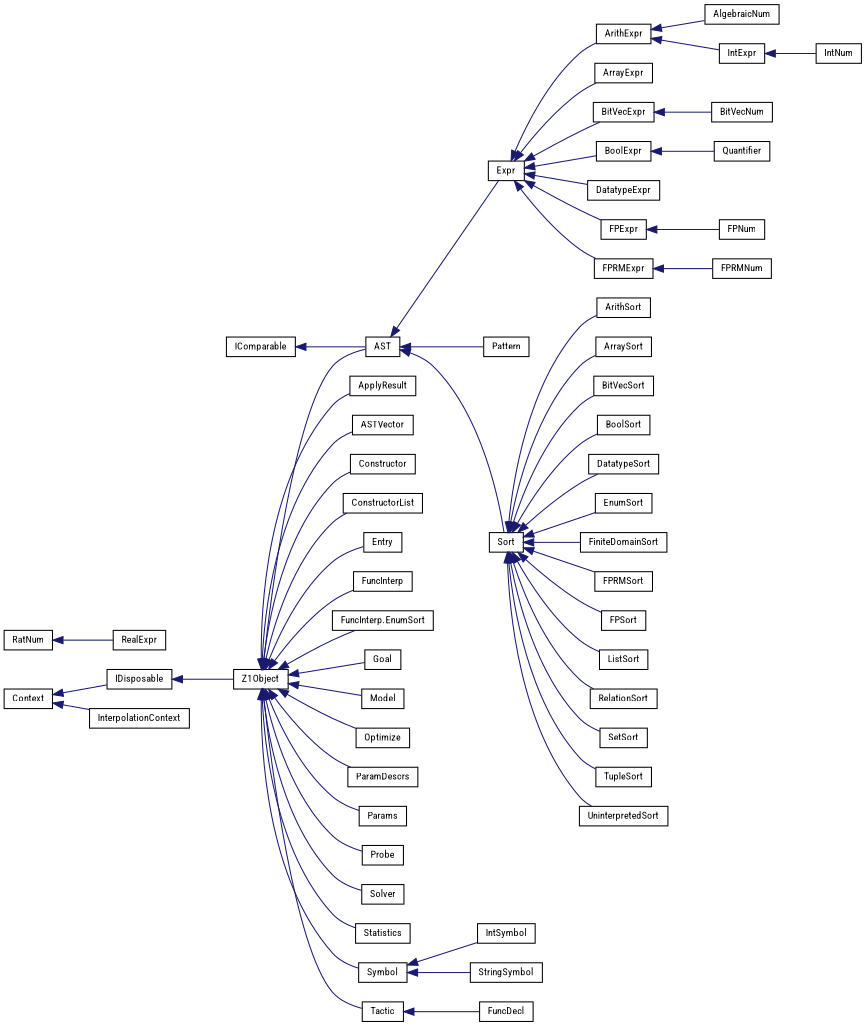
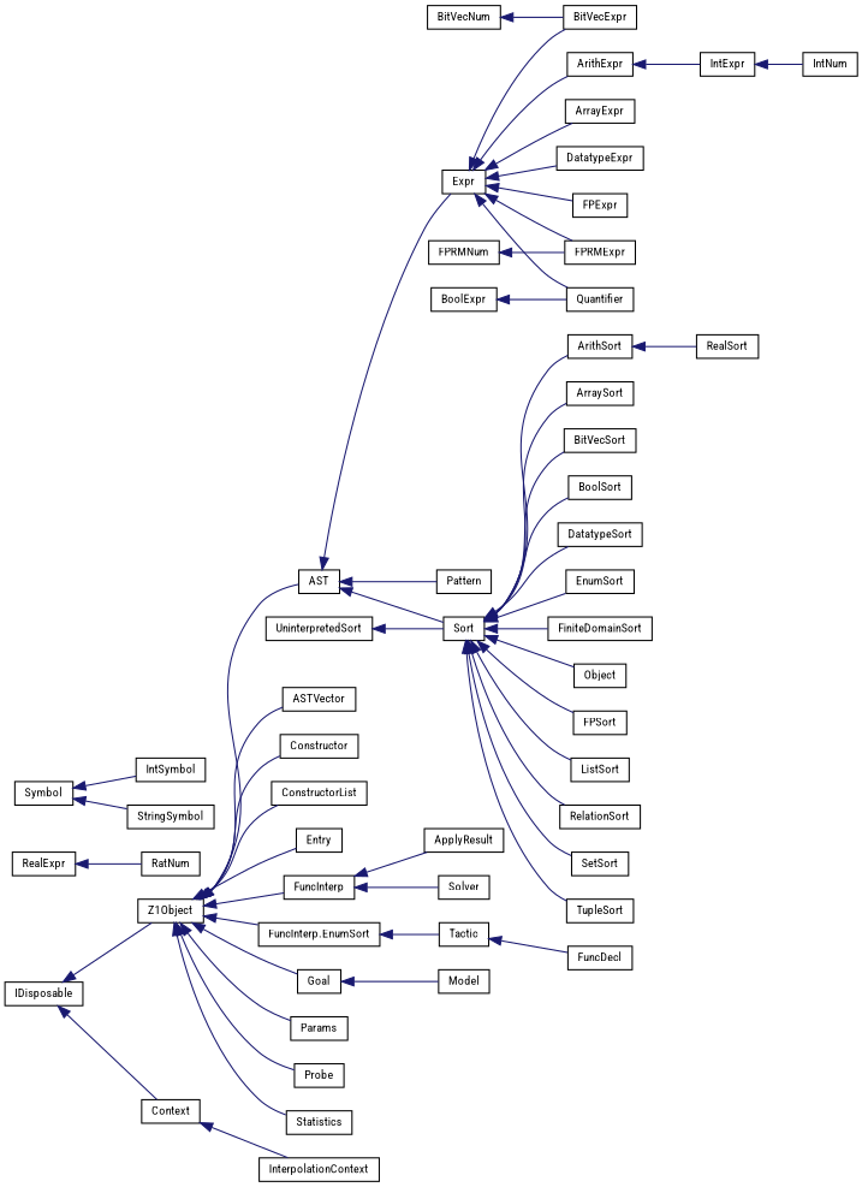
  digraph {
    fontname="Roboto Condensed"
    rankdir=LR
    node [color=black fillcolor=white fontname="Roboto Condensed" fontsize=10 shape=record style=filled]
    edge [color=midnightblue dir=back fontname="Roboto Condensed" fontsize=10 labelfontname=Helvetica labelfontsize=10 style=solid]
-   n1 [height=0.2 label=IComparable width=0.4]
    n2 [height=0.2 label=AST width=0.4]
    n3 [height=0.2 label=Expr width=0.4]
    n4 [height=0.2 label=Pattern width=0.4]
    n5 [height=0.2 label=Sort width=0.4]
    n6 [height=0.2 label=ArithExpr width=0.4]
    n7 [height=0.2 label=ArrayExpr width=0.4]
    n8 [height=0.2 label=BitVecExpr width=0.4]
    n9 [height=0.2 label=BoolExpr width=0.4]
    n10 [height=0.2 label=DatatypeExpr width=0.4]
    n11 [height=0.2 label=FPExpr width=0.4]
    n12 [height=0.2 label=FPRMExpr width=0.4]
    n13 [height=0.2 label=FuncDecl width=0.4]
    n14 [height=0.2 label=ArithSort width=0.4]
    n15 [height=0.2 label=ArraySort width=0.4]
    n16 [height=0.2 label=BitVecSort width=0.4]
    n17 [height=0.2 label=BoolSort width=0.4]
    n18 [height=0.2 label=DatatypeSort width=0.4]
    n19 [height=0.2 label=EnumSort width=0.4]
    n20 [height=0.2 label=FiniteDomainSort width=0.4]
-   n21 [height=0.2 label=FPRMSort width=0.4]
+   n21 [height=0.2 label=Object width=0.4]
    n22 [height=0.2 label=FPSort width=0.4]
    n23 [height=0.2 label=ListSort width=0.4]
    n24 [height=0.2 label=RelationSort width=0.4]
    n25 [height=0.2 label=SetSort width=0.4]
    n26 [height=0.2 label=TupleSort width=0.4]
    n27 [height=0.2 label=UninterpretedSort width=0.4]
-   n28 [height=0.2 label=AlgebraicNum width=0.4]
    n29 [height=0.2 label=IntExpr width=0.4]
    n30 [height=0.2 label=BitVecNum width=0.4]
    n31 [height=0.2 label=Quantifier width=0.4]
-   n32 [height=0.2 label=FPNum width=0.4]
    n33 [height=0.2 label=FPRMNum width=0.4]
    n34 [height=0.2 label=IntNum width=0.4]
    n35 [height=0.2 label=RealExpr width=0.4]
    n36 [height=0.2 label=RatNum width=0.4]
+   n37 [height=0.2 label=RealSort width=0.4]
    n38 [height=0.2 label=IDisposable width=0.4]
    n39 [height=0.2 label=Context width=0.4]
    n40 [height=0.2 label=Z1Object width=0.4]
    n41 [height=0.2 label=InterpolationContext width=0.4]
    n42 [height=0.2 label=ApplyResult width=0.4]
    n43 [height=0.2 label=ASTVector width=0.4]
    n44 [height=0.2 label=Constructor width=0.4]
    n45 [height=0.2 label=ConstructorList width=0.4]
    n46 [height=0.2 label=Entry width=0.4]
    n47 [height=0.2 label=FuncInterp width=0.4]
    n48 [height=0.2 label="FuncInterp.EnumSort" width=0.4]
    n49 [height=0.2 label=Goal width=0.4]
    n50 [height=0.2 label=Model width=0.4]
-   n51 [height=0.2 label=Optimize width=0.4]
-   n52 [height=0.2 label=ParamDescrs width=0.4]
    n53 [height=0.2 label=Params width=0.4]
    n54 [height=0.2 label=Probe width=0.4]
    n55 [height=0.2 label=Solver width=0.4]
    n56 [height=0.2 label=Statistics width=0.4]
    n57 [height=0.2 label=Symbol width=0.4]
    n58 [height=0.2 label=Tactic width=0.4]
    n59 [height=0.2 label=IntSymbol width=0.4]
    n60 [height=0.2 label=StringSymbol width=0.4]
-   n1 -> n2
    n2 -> n3
    n2 -> n4
    n2 -> n5
    n3 -> n6
    n3 -> n7
    n3 -> n8
-   n3 -> n9
+   n3 -> n31
    n3 -> n10
    n3 -> n11
    n3 -> n12
    n5 -> n14
    n5 -> n15
    n5 -> n16
    n5 -> n17
    n5 -> n18
    n5 -> n19
    n5 -> n20
    n5 -> n21
    n5 -> n22
    n5 -> n23
    n5 -> n24
    n5 -> n25
    n5 -> n26
-   n5 -> n27
-   n6 -> n28
+   n27 -> n5
    n6 -> n29
-   n8 -> n30
+   n30 -> n8
    n9 -> n31
-   n11 -> n32
-   n12 -> n33
+   n33 -> n12
+   n14 -> n37
    n29 -> n34
-   n36 -> n35
-   n39 -> n38
+   n35 -> n36
+   n38 -> n39
    n38 -> n40
    n39 -> n41
    n40 -> n2
-   n40 -> n42
+   n47 -> n42
    n40 -> n43
    n40 -> n44
    n40 -> n45
    n40 -> n46
    n40 -> n47
    n40 -> n48
    n40 -> n49
-   n40 -> n50
-   n40 -> n51
-   n40 -> n52
+   n49 -> n50
    n40 -> n53
    n40 -> n54
-   n40 -> n55
+   n47 -> n55
    n40 -> n56
-   n40 -> n57
-   n40 -> n58
+   n48 -> n58
    n57 -> n59
    n57 -> n60
    n58 -> n13
  }
